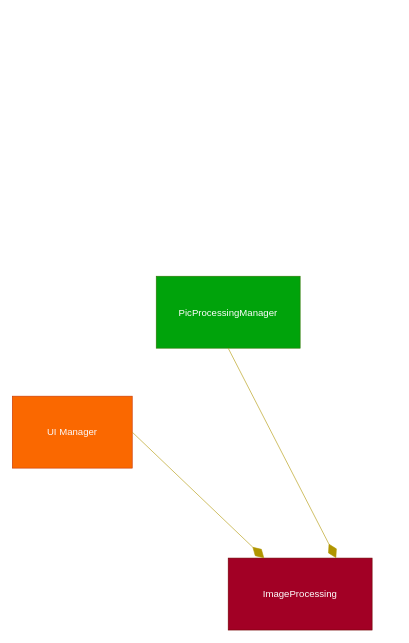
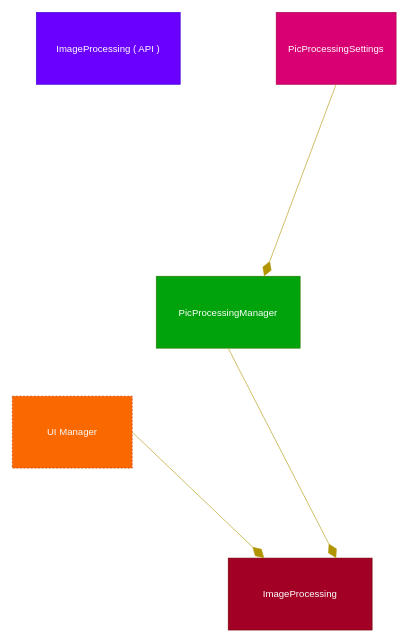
  <mxCell id="0" />
  <mxCell id="1" parent="0" />
+ <mxCell id="2" value="&lt;font style=&quot;font-size: 16px&quot;&gt;ImageProcessing ( API )&lt;/font&gt;" style="rounded=0;whiteSpace=wrap;html=1;fillColor=#6a00ff;fontColor=#ffffff;strokeColor=#3700CC;" vertex="1" parent="1"><mxGeometry x="60" y="20" width="240" height="120" as="geometry" /></mxCell>
+ <mxCell id="3" value="&lt;font style=&quot;font-size: 16px&quot;&gt;PicProcessingSettings&lt;br&gt;&lt;/font&gt;" style="rounded=0;whiteSpace=wrap;html=1;fillColor=#d80073;fontColor=#ffffff;strokeColor=#A50040;" vertex="1" parent="1"><mxGeometry x="460" y="20" width="200" height="120" as="geometry" /></mxCell>
  <mxCell id="4" value="&lt;font style=&quot;font-size: 16px&quot;&gt;PicProcessingManager&lt;br&gt;&lt;/font&gt;" style="rounded=0;whiteSpace=wrap;html=1;fillColor=#00A30B;strokeColor=#2D7600;fontColor=#ffffff;" vertex="1" parent="1"><mxGeometry x="260" y="460" width="240" height="120" as="geometry" /></mxCell>
- <mxCell id="5" value="&lt;font style=&quot;font-size: 16px&quot;&gt;UI Manager&lt;br&gt;&lt;/font&gt;" style="rounded=0;whiteSpace=wrap;html=1;fillColor=#fa6800;fontColor=#FAFAFA;strokeColor=#C73500;" vertex="1" parent="1"><mxGeometry x="20" y="660" width="200" height="120" as="geometry" /></mxCell>
+ <mxCell id="5" value="&lt;font style=&quot;font-size: 16px&quot;&gt;UI Manager&lt;br&gt;&lt;/font&gt;" style="rounded=0;whiteSpace=wrap;html=1;fillColor=#fa6800;fontColor=#FAFAFA;strokeColor=#C73500;dashed=1;" vertex="1" parent="1"><mxGeometry x="20" y="660" width="200" height="120" as="geometry" /></mxCell>
  <mxCell id="6" value="&lt;font style=&quot;font-size: 16px&quot;&gt;ImageProcessing&lt;br&gt;&lt;/font&gt;" style="rounded=0;whiteSpace=wrap;html=1;fillColor=#a20025;strokeColor=#6F0000;fontColor=#ffffff;" vertex="1" parent="1"><mxGeometry x="380" y="930" width="240" height="120" as="geometry" /></mxCell>
+ <mxCell id="7" value="" style="endArrow=diamondThin;endFill=1;endSize=24;html=1;fontSize=16;fontColor=#FAFAFA;exitX=0.5;exitY=1;exitDx=0;exitDy=0;fillColor=#e3c800;strokeColor=#B09500;entryX=0.75;entryY=0;entryDx=0;entryDy=0;" edge="1" parent="1" source="3" target="4"><mxGeometry width="160" relative="1" as="geometry"><mxPoint x="150" y="150" as="sourcePoint" /><mxPoint x="390" y="470" as="targetPoint" /></mxGeometry></mxCell>
  <mxCell id="8" value="" style="endArrow=diamondThin;endFill=1;endSize=24;html=1;fontSize=16;fontColor=#FAFAFA;fillColor=#e3c800;strokeColor=#B09500;exitX=1;exitY=0.5;exitDx=0;exitDy=0;entryX=0.25;entryY=0;entryDx=0;entryDy=0;" edge="1" parent="1" source="5" target="6"><mxGeometry width="160" relative="1" as="geometry"><mxPoint x="120" y="360" as="sourcePoint" /><mxPoint x="390" y="750" as="targetPoint" /></mxGeometry></mxCell>
  <mxCell id="9" value="" style="endArrow=diamondThin;endFill=1;endSize=24;html=1;fontSize=16;fontColor=#FAFAFA;fillColor=#e3c800;strokeColor=#B09500;exitX=0.5;exitY=1;exitDx=0;exitDy=0;entryX=0.75;entryY=0;entryDx=0;entryDy=0;" edge="1" parent="1" source="4" target="6"><mxGeometry width="160" relative="1" as="geometry"><mxPoint x="230" y="730" as="sourcePoint" /><mxPoint x="330" y="910" as="targetPoint" /></mxGeometry></mxCell>
